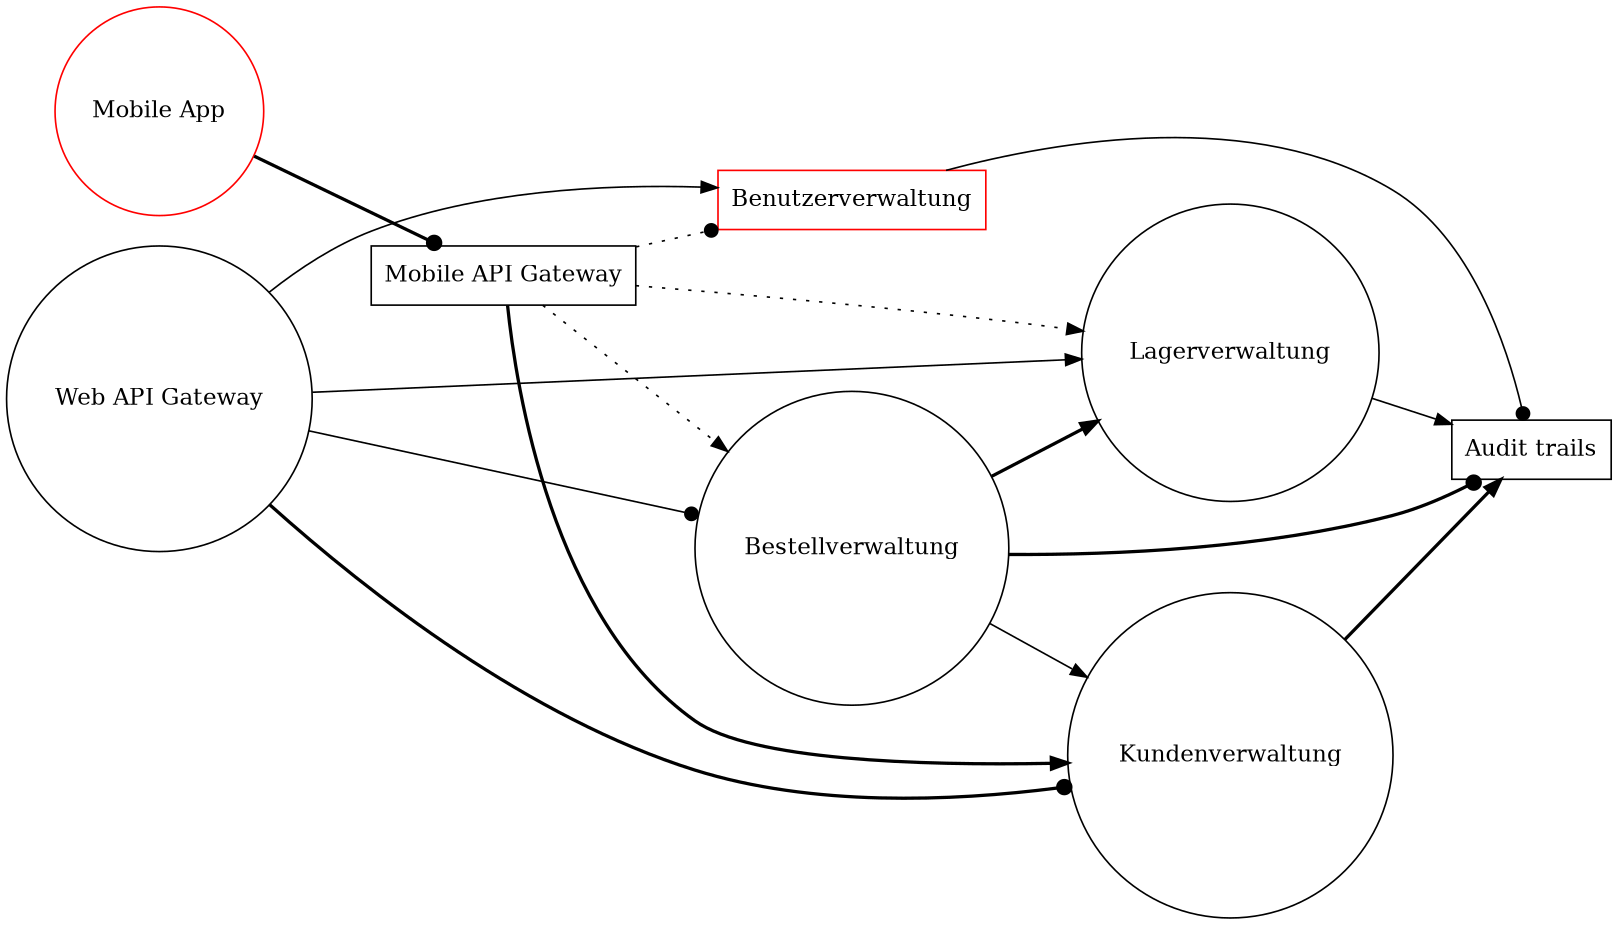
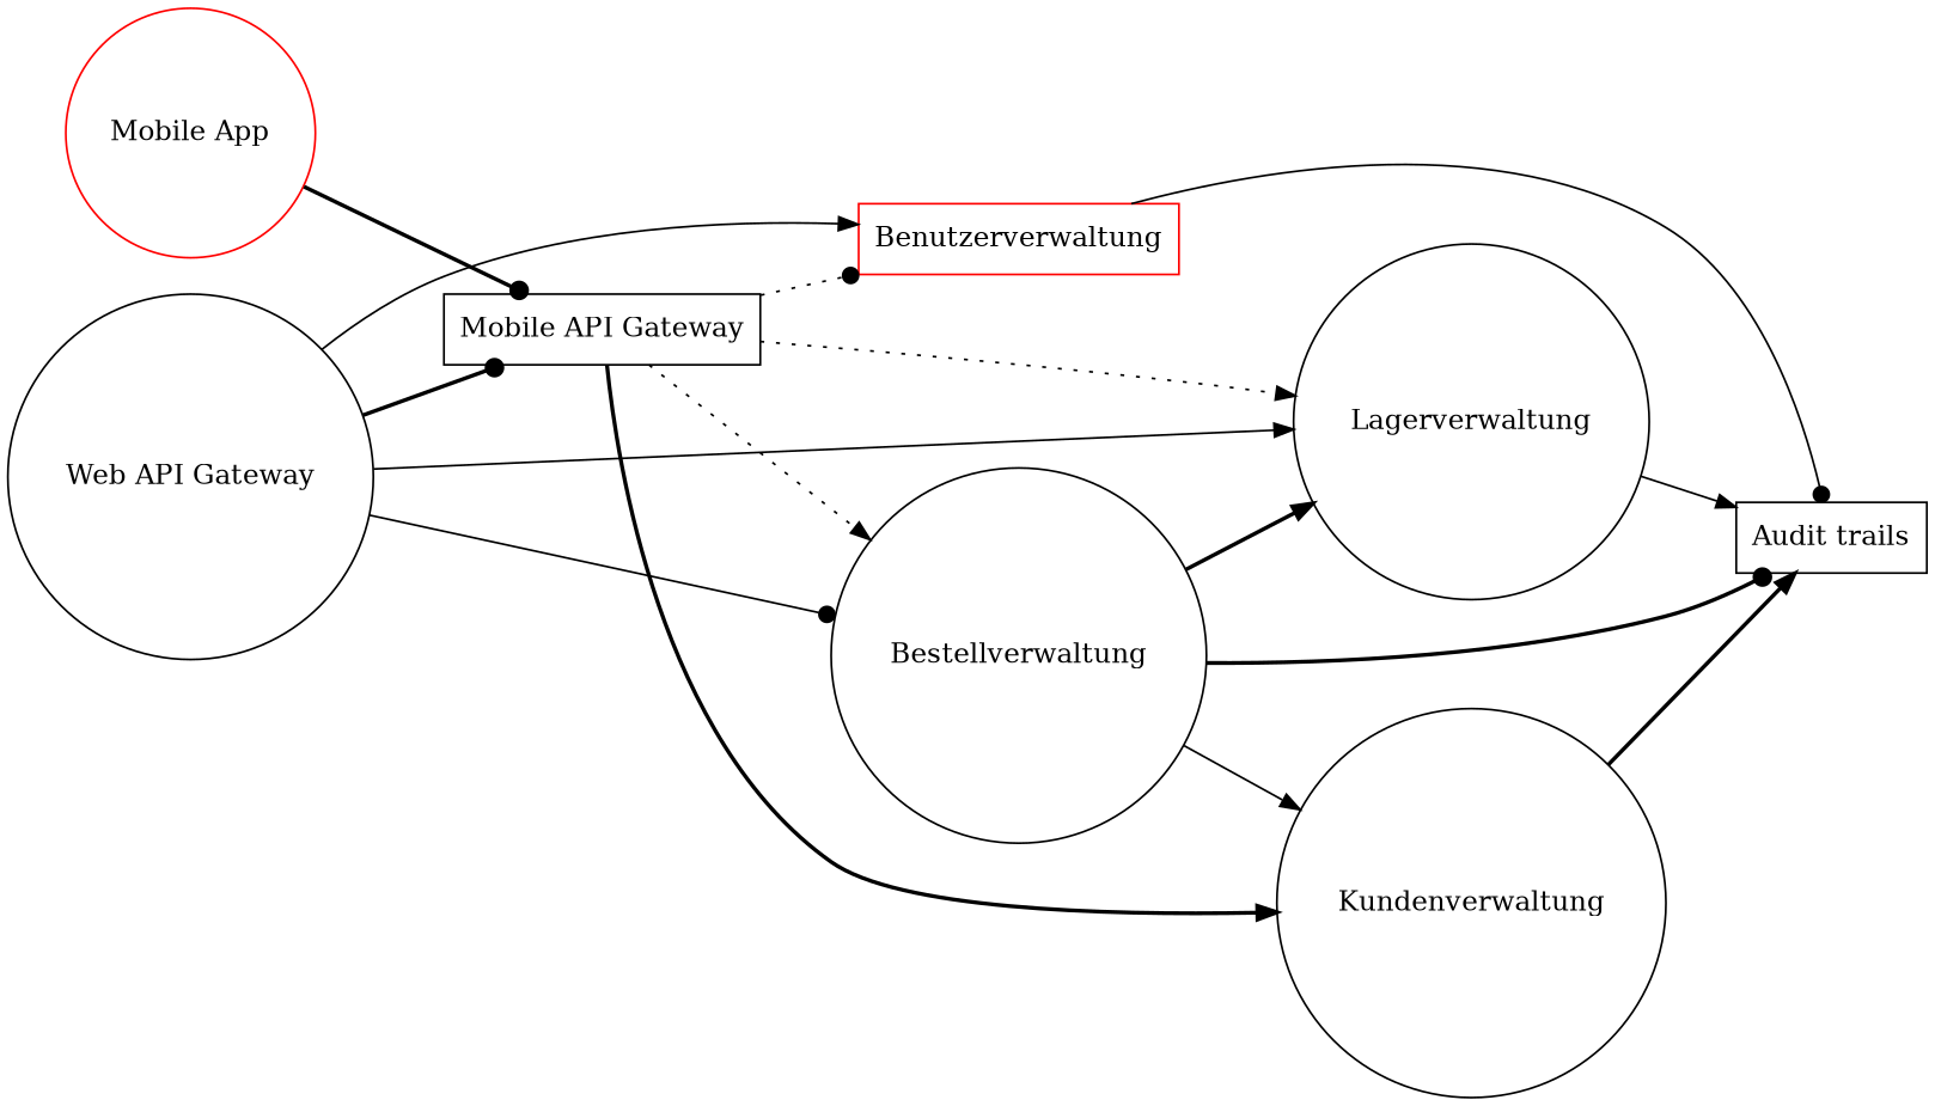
  digraph {
    rankdir=LR
    node [color=black shape=circle]
    edge [arrowhead=normal style=bold]
    n1 [color=red label="Mobile App"]
    n2 [label="Mobile API Gateway" shape=box]
    n3 [label=Bestellverwaltung]
    n4 [label=Lagerverwaltung]
    n5 [label=Kundenverwaltung]
    n6 [color=red label=Benutzerverwaltung shape=box]
    n7 [label="Web API Gateway"]
    n8 [label="Audit trails" shape=box]
    n1 -> n2 [arrowhead=dot]
    n2 -> n3 [style=dotted]
    n2 -> n4 [style=dotted]
    n2 -> n5
    n2 -> n6 [arrowhead=dot style=dotted]
    n3 -> n4
    n3 -> n5 [style=solid]
    n3 -> n8 [arrowhead=dot]
    n4 -> n8 [style=solid]
    n5 -> n8
    n6 -> n8 [arrowhead=dot style=solid]
    n7 -> n3 [arrowhead=dot style=solid]
    n7 -> n4 [style=solid]
-   n7 -> n5 [arrowhead=dot]
+   n7 -> n2 [arrowhead=dot]
    n7 -> n6 [style=solid]
  }
